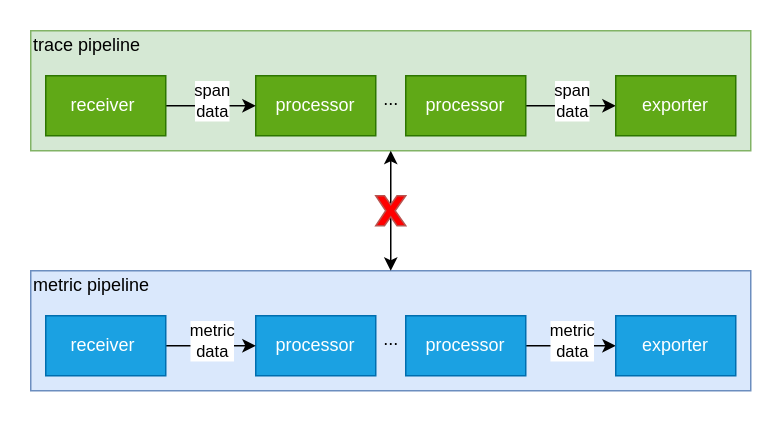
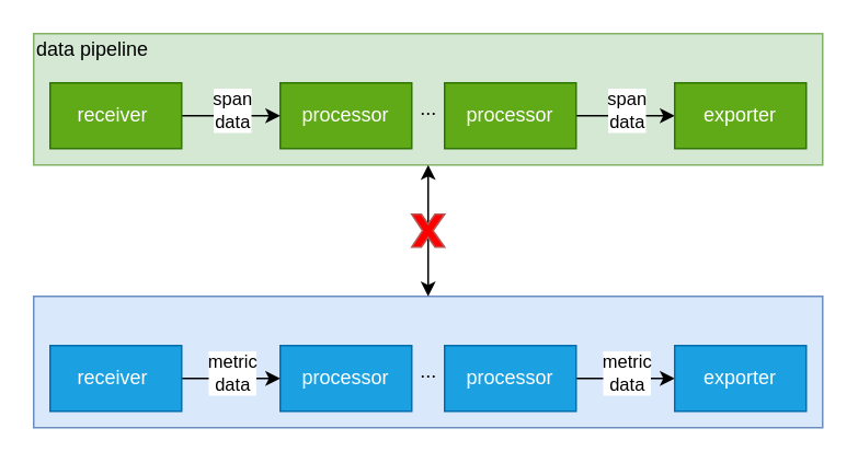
  <mxCell id="0" />
  <mxCell id="1" parent="0" />
  <mxCell id="2" value="" style="rounded=0;whiteSpace=wrap;html=1;fillColor=#dae8fc;strokeColor=#6c8ebf;" parent="1" vertex="1"><mxGeometry x="20" y="180" width="480" height="80" as="geometry" /></mxCell>
  <mxCell id="3" value="" style="rounded=0;whiteSpace=wrap;html=1;fillColor=#d5e8d4;strokeColor=#82b366;" parent="1" vertex="1"><mxGeometry x="20" y="20" width="480" height="80" as="geometry" /></mxCell>
  <mxCell id="4" value="processor" style="rounded=0;whiteSpace=wrap;html=1;fillColor=#60a917;fontColor=#ffffff;strokeColor=#2D7600;" parent="1" vertex="1"><mxGeometry x="170" y="50" width="80" height="40" as="geometry" /></mxCell>
  <mxCell id="5" style="edgeStyle=orthogonalEdgeStyle;rounded=0;orthogonalLoop=1;jettySize=auto;html=1;exitX=1;exitY=0.5;exitDx=0;exitDy=0;entryX=0;entryY=0.5;entryDx=0;entryDy=0;" parent="1" source="6" target="11" edge="1"><mxGeometry relative="1" as="geometry"><Array as="points"><mxPoint x="390" y="70" /><mxPoint x="390" y="70" /></Array></mxGeometry></mxCell>
  <mxCell id="6" value="processor" style="rounded=0;whiteSpace=wrap;html=1;fillColor=#60a917;fontColor=#ffffff;strokeColor=#2D7600;" parent="1" vertex="1"><mxGeometry x="270" y="50" width="80" height="40" as="geometry" /></mxCell>
  <mxCell id="7" value="..." style="text;html=1;align=center;verticalAlign=middle;resizable=0;points=[];autosize=1;strokeColor=none;fillColor=none;" parent="1" vertex="1"><mxGeometry x="245" y="51" width="30" height="30" as="geometry" /></mxCell>
  <mxCell id="8" style="edgeStyle=orthogonalEdgeStyle;rounded=0;orthogonalLoop=1;jettySize=auto;html=1;exitX=1;exitY=0.5;exitDx=0;exitDy=0;entryX=0;entryY=0.5;entryDx=0;entryDy=0;" parent="1" source="10" target="4" edge="1"><mxGeometry relative="1" as="geometry"><Array as="points"><mxPoint x="150" y="70" /></Array></mxGeometry></mxCell>
  <mxCell id="9" value="span&lt;br&gt;data" style="edgeLabel;html=1;align=center;verticalAlign=middle;resizable=0;points=[];" parent="8" vertex="1" connectable="0"><mxGeometry x="-0.398" relative="1" as="geometry"><mxPoint x="12" y="-4" as="offset" /></mxGeometry></mxCell>
  <mxCell id="10" value="receiver&amp;nbsp;" style="rounded=0;whiteSpace=wrap;html=1;fillColor=#60a917;fontColor=#ffffff;strokeColor=#2D7600;" parent="1" vertex="1"><mxGeometry x="30" y="50" width="80" height="40" as="geometry" /></mxCell>
  <mxCell id="11" value="exporter" style="rounded=0;whiteSpace=wrap;html=1;fillColor=#60a917;fontColor=#ffffff;strokeColor=#2D7600;" parent="1" vertex="1"><mxGeometry x="410" y="50" width="80" height="40" as="geometry" /></mxCell>
  <mxCell id="12" value="span&lt;br&gt;data" style="edgeLabel;html=1;align=center;verticalAlign=middle;resizable=0;points=[];" parent="1" vertex="1" connectable="0"><mxGeometry x="380.002" y="66" as="geometry" /></mxCell>
  <mxCell id="13" value="processor" style="rounded=0;whiteSpace=wrap;html=1;fillColor=#1ba1e2;fontColor=#ffffff;strokeColor=#006EAF;" parent="1" vertex="1"><mxGeometry x="170" y="210" width="80" height="40" as="geometry" /></mxCell>
  <mxCell id="14" style="edgeStyle=orthogonalEdgeStyle;rounded=0;orthogonalLoop=1;jettySize=auto;html=1;exitX=1;exitY=0.5;exitDx=0;exitDy=0;entryX=0;entryY=0.5;entryDx=0;entryDy=0;" parent="1" source="15" target="20" edge="1"><mxGeometry relative="1" as="geometry"><Array as="points"><mxPoint x="390" y="230" /><mxPoint x="390" y="230" /></Array></mxGeometry></mxCell>
  <mxCell id="15" value="processor" style="rounded=0;whiteSpace=wrap;html=1;fillColor=#1ba1e2;fontColor=#ffffff;strokeColor=#006EAF;" parent="1" vertex="1"><mxGeometry x="270" y="210" width="80" height="40" as="geometry" /></mxCell>
  <mxCell id="16" value="..." style="text;html=1;align=center;verticalAlign=middle;resizable=0;points=[];autosize=1;strokeColor=none;fillColor=none;" parent="1" vertex="1"><mxGeometry x="245" y="211" width="30" height="30" as="geometry" /></mxCell>
  <mxCell id="17" style="edgeStyle=orthogonalEdgeStyle;rounded=0;orthogonalLoop=1;jettySize=auto;html=1;exitX=1;exitY=0.5;exitDx=0;exitDy=0;entryX=0;entryY=0.5;entryDx=0;entryDy=0;" parent="1" source="19" target="13" edge="1"><mxGeometry relative="1" as="geometry"><Array as="points"><mxPoint x="150" y="230" /></Array></mxGeometry></mxCell>
  <mxCell id="18" value="metric&lt;br&gt;data" style="edgeLabel;html=1;align=center;verticalAlign=middle;resizable=0;points=[];" parent="17" vertex="1" connectable="0"><mxGeometry x="-0.398" relative="1" as="geometry"><mxPoint x="12" y="-4" as="offset" /></mxGeometry></mxCell>
  <mxCell id="19" value="receiver&amp;nbsp;" style="rounded=0;whiteSpace=wrap;html=1;fillColor=#1ba1e2;fontColor=#ffffff;strokeColor=#006EAF;" parent="1" vertex="1"><mxGeometry x="30" y="210" width="80" height="40" as="geometry" /></mxCell>
  <mxCell id="20" value="exporter" style="rounded=0;whiteSpace=wrap;html=1;fillColor=#1ba1e2;fontColor=#ffffff;strokeColor=#006EAF;" parent="1" vertex="1"><mxGeometry x="410" y="210" width="80" height="40" as="geometry" /></mxCell>
  <mxCell id="21" value="metric&lt;br&gt;data" style="edgeLabel;html=1;align=center;verticalAlign=middle;resizable=0;points=[];" parent="1" vertex="1" connectable="0"><mxGeometry x="380.002" y="226" as="geometry" /></mxCell>
- <mxCell id="22" value="trace pipeline" style="text;html=1;strokeColor=none;fillColor=none;align=left;verticalAlign=middle;whiteSpace=wrap;rounded=0;" parent="1" vertex="1"><mxGeometry x="20" y="20" width="100" height="20" as="geometry" /></mxCell>
- <mxCell id="23" value="metric pipeline" style="text;html=1;strokeColor=none;fillColor=none;align=left;verticalAlign=middle;whiteSpace=wrap;rounded=0;" parent="1" vertex="1"><mxGeometry x="20" y="180" width="100" height="20" as="geometry" /></mxCell>
+ <mxCell id="22" value="data pipeline" style="text;html=1;strokeColor=none;fillColor=none;align=left;verticalAlign=middle;whiteSpace=wrap;rounded=0;" parent="1" vertex="1"><mxGeometry x="20" y="20" width="100" height="20" as="geometry" /></mxCell>
  <mxCell id="24" value="" style="endArrow=classic;startArrow=classic;html=1;rounded=0;entryX=0.5;entryY=1;entryDx=0;entryDy=0;exitX=0.5;exitY=0;exitDx=0;exitDy=0;" edge="1" parent="1" source="2" target="3"><mxGeometry width="50" height="50" relative="1" as="geometry"><mxPoint x="230" y="150" as="sourcePoint" /><mxPoint x="280" y="100" as="targetPoint" /></mxGeometry></mxCell>
  <mxCell id="25" value="" style="verticalLabelPosition=bottom;verticalAlign=top;html=1;shape=mxgraph.basic.x;fillColor=#FF0000;strokeColor=#b85450;" vertex="1" parent="1"><mxGeometry x="250" y="130" width="20" height="20" as="geometry" /></mxCell>
